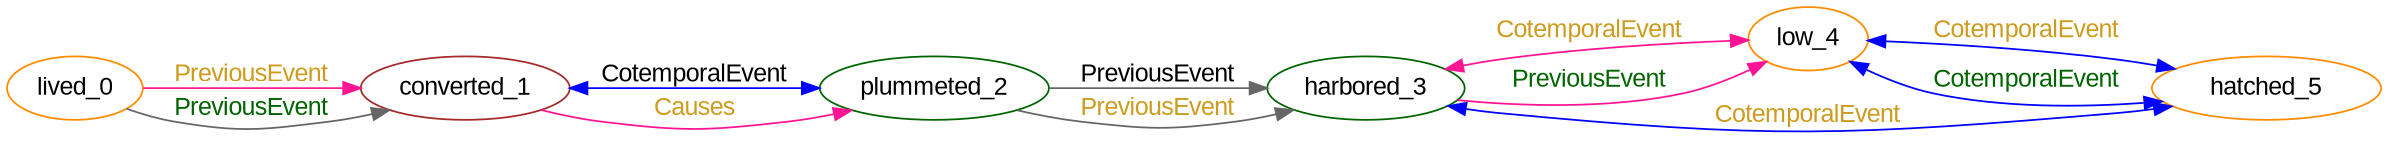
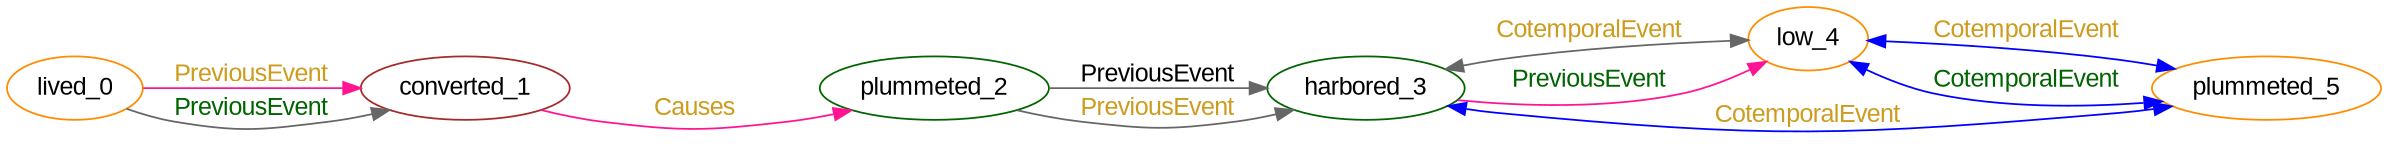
  digraph {
    rankdir=LR
    fontname="Liberation Sans"
    node [color=darkorange fontname="Liberation Sans"]
    edge [color=gray40 fontcolor=goldenrod3 fontname="Liberation Sans"]
    n1 [label=lived_0]
    n2 [label=converted_1 color=brown]
    n3 [label=plummeted_2 color=darkgreen]
    n4 [label=harbored_3 color=darkgreen]
    n5 [label=low_4]
-   n6 [label=hatched_5]
+   n6 [label=plummeted_5]
    n1 -> n2 [color=deeppink label=PreviousEvent]
    n1 -> n2 [fontcolor=darkgreen label=PreviousEvent]
-   n2 -> n3 [color=blue dir=both fontcolor=black label=CotemporalEvent]
    n2 -> n3 [color=deeppink label=Causes]
    n3 -> n4 [fontcolor=black label=PreviousEvent]
    n3 -> n4 [label=PreviousEvent]
-   n4 -> n5 [color=deeppink dir=both label=CotemporalEvent]
+   n4 -> n5 [dir=both label=CotemporalEvent]
    n4 -> n5 [color=deeppink fontcolor=darkgreen label=PreviousEvent]
    n4 -> n6 [color=blue dir=both label=CotemporalEvent]
    n5 -> n6 [color=blue dir=both label=CotemporalEvent]
    n5 -> n6 [color=blue dir=both fontcolor=darkgreen label=CotemporalEvent]
  }
